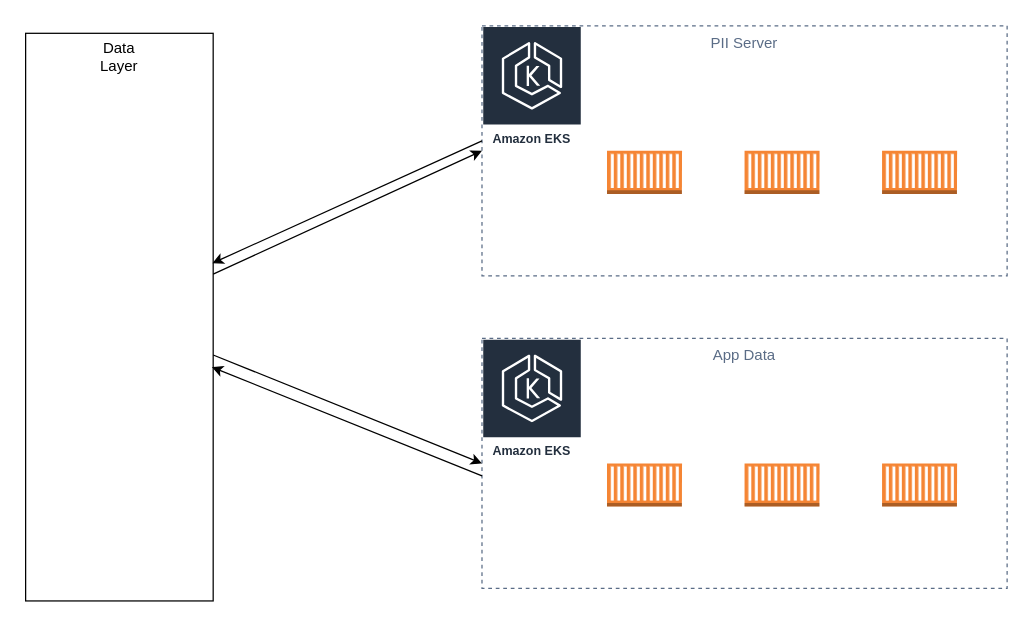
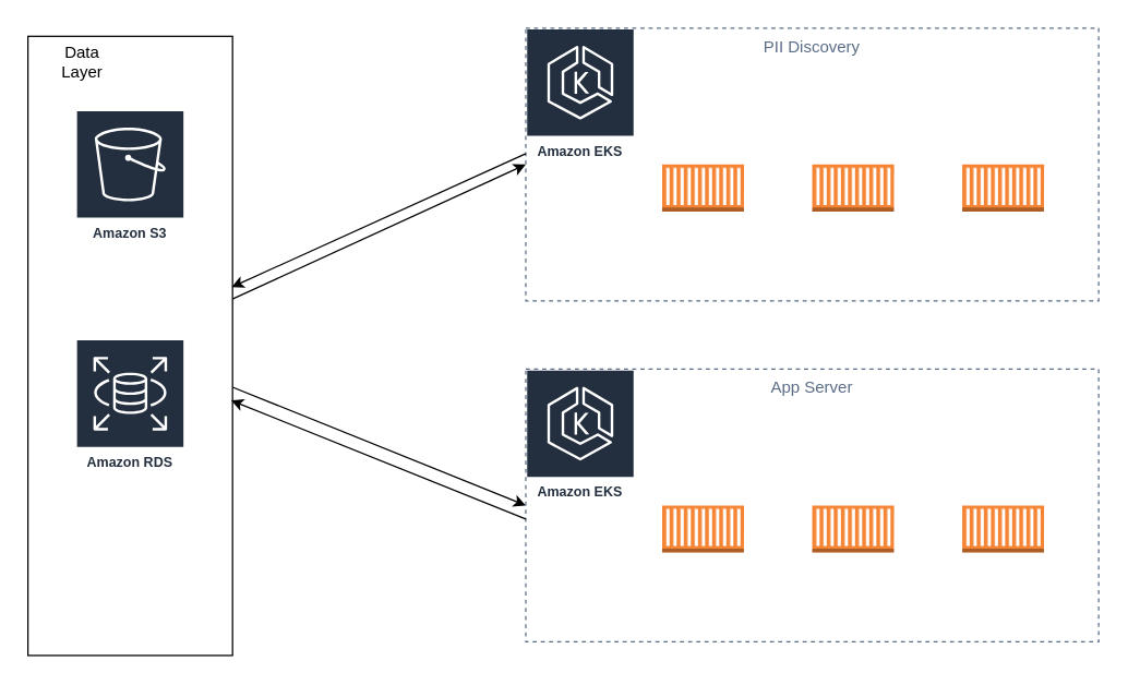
  <mxCell id="0" />
  <mxCell id="1" parent="0" />
  <mxCell id="2" value="" style="rounded=0;whiteSpace=wrap;html=1;" vertex="1" parent="1"><mxGeometry x="20" y="26" width="150" height="454" as="geometry" /></mxCell>
+ <mxCell id="3" value="Amazon S3" style="sketch=0;outlineConnect=0;fontColor=#232F3E;gradientColor=none;strokeColor=#ffffff;fillColor=#232F3E;dashed=0;verticalLabelPosition=middle;verticalAlign=bottom;align=center;html=1;whiteSpace=wrap;fontSize=10;fontStyle=1;spacing=3;shape=mxgraph.aws4.productIcon;prIcon=mxgraph.aws4.s3;" vertex="1" parent="1"><mxGeometry x="55" y="80" width="80" height="100" as="geometry" /></mxCell>
+ <mxCell id="4" value="Amazon RDS" style="sketch=0;outlineConnect=0;fontColor=#232F3E;gradientColor=none;strokeColor=#ffffff;fillColor=#232F3E;dashed=0;verticalLabelPosition=middle;verticalAlign=bottom;align=center;html=1;whiteSpace=wrap;fontSize=10;fontStyle=1;spacing=3;shape=mxgraph.aws4.productIcon;prIcon=mxgraph.aws4.rds;" vertex="1" parent="1"><mxGeometry x="55" y="248" width="80" height="100" as="geometry" /></mxCell>
  <mxCell id="5" value="" style="group" vertex="1" connectable="0" parent="1"><mxGeometry x="385" y="20" width="420" height="200" as="geometry" /></mxCell>
  <mxCell id="6" value="Amazon EKS" style="sketch=0;outlineConnect=0;fontColor=#232F3E;gradientColor=none;strokeColor=#ffffff;fillColor=#232F3E;dashed=0;verticalLabelPosition=middle;verticalAlign=bottom;align=center;html=1;whiteSpace=wrap;fontSize=10;fontStyle=1;spacing=3;shape=mxgraph.aws4.productIcon;prIcon=mxgraph.aws4.eks;" vertex="1" parent="5"><mxGeometry width="80" height="100" as="geometry" /></mxCell>
- <mxCell id="7" value="PII Server" style="fillColor=none;strokeColor=#5A6C86;dashed=1;verticalAlign=top;fontStyle=0;fontColor=#5A6C86;whiteSpace=wrap;html=1;" vertex="1" parent="5"><mxGeometry width="420" height="200" as="geometry" /></mxCell>
+ <mxCell id="7" value="PII Discovery" style="fillColor=none;strokeColor=#5A6C86;dashed=1;verticalAlign=top;fontStyle=0;fontColor=#5A6C86;whiteSpace=wrap;html=1;" vertex="1" parent="5"><mxGeometry width="420" height="200" as="geometry" /></mxCell>
  <mxCell id="8" value="" style="outlineConnect=0;dashed=0;verticalLabelPosition=bottom;verticalAlign=top;align=center;html=1;shape=mxgraph.aws3.ec2_compute_container;fillColor=#F58534;gradientColor=none;" vertex="1" parent="5"><mxGeometry x="100" y="100" width="60" height="34.5" as="geometry" /></mxCell>
  <mxCell id="9" value="" style="outlineConnect=0;dashed=0;verticalLabelPosition=bottom;verticalAlign=top;align=center;html=1;shape=mxgraph.aws3.ec2_compute_container;fillColor=#F58534;gradientColor=none;" vertex="1" parent="5"><mxGeometry x="210" y="100" width="60" height="34.5" as="geometry" /></mxCell>
  <mxCell id="10" value="" style="outlineConnect=0;dashed=0;verticalLabelPosition=bottom;verticalAlign=top;align=center;html=1;shape=mxgraph.aws3.ec2_compute_container;fillColor=#F58534;gradientColor=none;" vertex="1" parent="5"><mxGeometry x="320" y="100" width="60" height="34.5" as="geometry" /></mxCell>
  <mxCell id="11" value="" style="group" vertex="1" connectable="0" parent="1"><mxGeometry x="385" y="270" width="420" height="200" as="geometry" /></mxCell>
  <mxCell id="12" value="Amazon EKS" style="sketch=0;outlineConnect=0;fontColor=#232F3E;gradientColor=none;strokeColor=#ffffff;fillColor=#232F3E;dashed=0;verticalLabelPosition=middle;verticalAlign=bottom;align=center;html=1;whiteSpace=wrap;fontSize=10;fontStyle=1;spacing=3;shape=mxgraph.aws4.productIcon;prIcon=mxgraph.aws4.eks;" vertex="1" parent="11"><mxGeometry width="80" height="100" as="geometry" /></mxCell>
- <mxCell id="13" value="App Data" style="fillColor=none;strokeColor=#5A6C86;dashed=1;verticalAlign=top;fontStyle=0;fontColor=#5A6C86;whiteSpace=wrap;html=1;" vertex="1" parent="11"><mxGeometry width="420" height="200" as="geometry" /></mxCell>
+ <mxCell id="13" value="App Server" style="fillColor=none;strokeColor=#5A6C86;dashed=1;verticalAlign=top;fontStyle=0;fontColor=#5A6C86;whiteSpace=wrap;html=1;" vertex="1" parent="11"><mxGeometry width="420" height="200" as="geometry" /></mxCell>
  <mxCell id="14" value="" style="outlineConnect=0;dashed=0;verticalLabelPosition=bottom;verticalAlign=top;align=center;html=1;shape=mxgraph.aws3.ec2_compute_container;fillColor=#F58534;gradientColor=none;" vertex="1" parent="11"><mxGeometry x="100" y="100" width="60" height="34.5" as="geometry" /></mxCell>
  <mxCell id="15" value="" style="outlineConnect=0;dashed=0;verticalLabelPosition=bottom;verticalAlign=top;align=center;html=1;shape=mxgraph.aws3.ec2_compute_container;fillColor=#F58534;gradientColor=none;" vertex="1" parent="11"><mxGeometry x="210" y="100" width="60" height="34.5" as="geometry" /></mxCell>
  <mxCell id="16" value="" style="outlineConnect=0;dashed=0;verticalLabelPosition=bottom;verticalAlign=top;align=center;html=1;shape=mxgraph.aws3.ec2_compute_container;fillColor=#F58534;gradientColor=none;" vertex="1" parent="11"><mxGeometry x="320" y="100" width="60" height="34.5" as="geometry" /></mxCell>
  <mxCell id="17" value="" style="endArrow=classic;html=1;rounded=0;entryX=0;entryY=0.5;entryDx=0;entryDy=0;" edge="1" parent="1" source="2" target="7"><mxGeometry width="50" height="50" relative="1" as="geometry"><mxPoint x="305" y="300" as="sourcePoint" /><mxPoint x="355" y="250" as="targetPoint" /></mxGeometry></mxCell>
  <mxCell id="18" value="" style="endArrow=classic;html=1;rounded=0;entryX=0;entryY=0.5;entryDx=0;entryDy=0;" edge="1" parent="1" source="2" target="13"><mxGeometry width="50" height="50" relative="1" as="geometry"><mxPoint x="180" y="212" as="sourcePoint" /><mxPoint x="395" y="130" as="targetPoint" /></mxGeometry></mxCell>
- <mxCell id="19" value="Data Layer" style="text;html=1;align=center;verticalAlign=middle;whiteSpace=wrap;rounded=0;" vertex="1" parent="1"><mxGeometry x="65" y="30" width="60" height="30" as="geometry" /></mxCell>
+ <mxCell id="19" value="Data Layer" style="text;html=1;align=center;verticalAlign=middle;whiteSpace=wrap;rounded=0;" vertex="1" parent="1"><mxGeometry x="30" y="30" width="60" height="30" as="geometry" /></mxCell>
  <mxCell id="20" value="" style="endArrow=classic;html=1;rounded=0;entryX=0.993;entryY=0.588;entryDx=0;entryDy=0;entryPerimeter=0;exitX=0;exitY=0.55;exitDx=0;exitDy=0;exitPerimeter=0;" edge="1" parent="1" source="13" target="2"><mxGeometry width="50" height="50" relative="1" as="geometry"><mxPoint x="375" y="380" as="sourcePoint" /><mxPoint x="385" y="220" as="targetPoint" /></mxGeometry></mxCell>
  <mxCell id="21" value="" style="endArrow=classic;html=1;rounded=0;exitX=0;exitY=0.4;exitDx=0;exitDy=0;exitPerimeter=0;entryX=0.996;entryY=0.405;entryDx=0;entryDy=0;entryPerimeter=0;" edge="1" parent="1" target="2"><mxGeometry width="50" height="50" relative="1" as="geometry"><mxPoint x="385" y="112" as="sourcePoint" /><mxPoint x="175" y="210" as="targetPoint" /></mxGeometry></mxCell>
